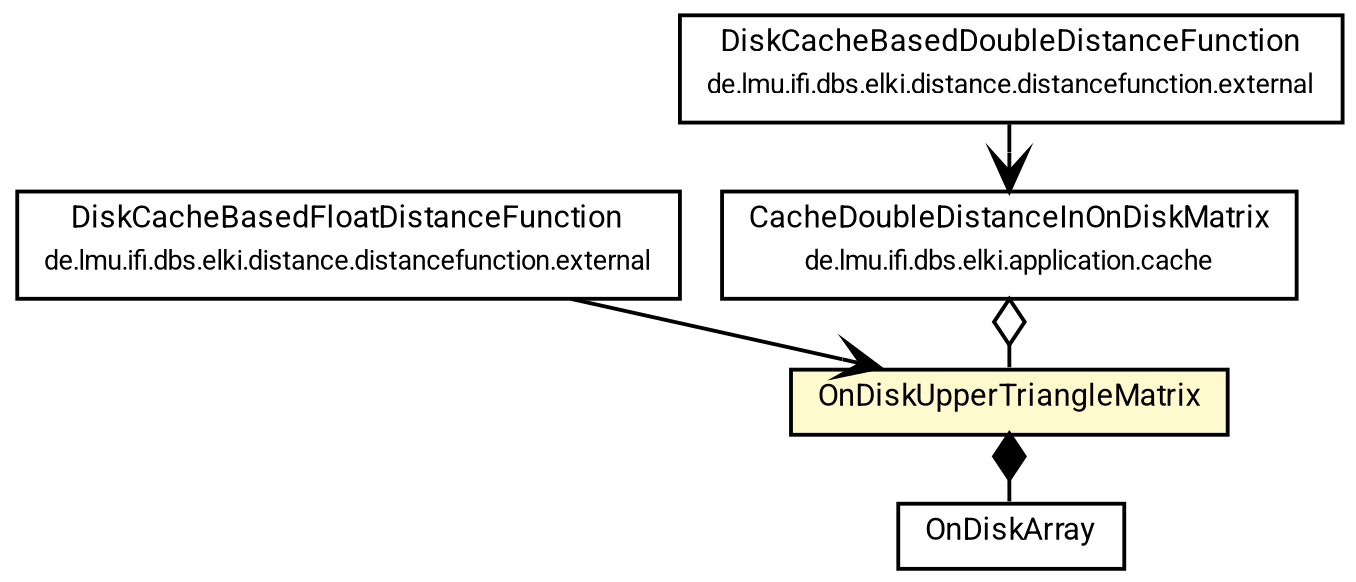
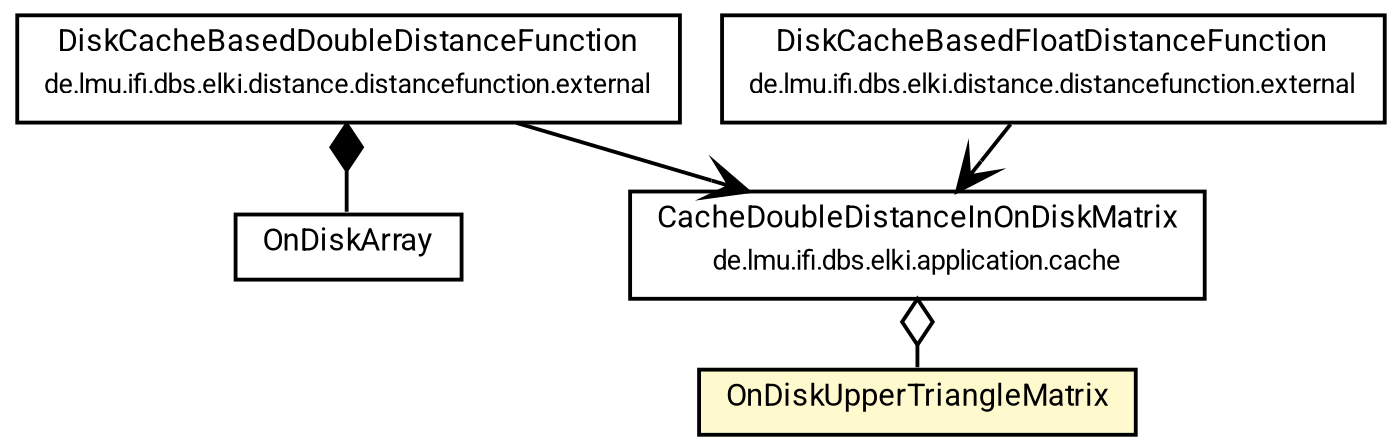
  digraph {
    fontname="Noto Sans"
    nodesep=0.15
    rankdir=TB
    ranksep=0.25
    node [fontcolor=black fontname="Noto Sans" fontsize=8 margin=0 shape=plaintext]
    edge [arrowhead=none color=black fontname="Noto Sans" fontsize=7 labelfontname=Roboto labelfontsize=7 weight=1]
    n1 [height=0 label=<<table title="de.lmu.ifi.dbs.elki.persistent.OnDiskArray" border="0" cellborder="1" cellspacing="0" cellpadding="2" href="OnDiskArray.html" target="_parent"> 		<tr><td><table border="0" cellspacing="0" cellpadding="1"> 		<tr><td align="center" balign="center"> <font face="Roboto">OnDiskArray</font> </td></tr> 		</table></td></tr> 		</table>> width=0]
    n2 [height=0 label=<<table title="de.lmu.ifi.dbs.elki.persistent.OnDiskUpperTriangleMatrix" border="0" cellborder="1" cellspacing="0" cellpadding="2" bgcolor="lemonChiffon" href="OnDiskUpperTriangleMatrix.html" target="_parent"> 		<tr><td><table border="0" cellspacing="0" cellpadding="1"> 		<tr><td align="center" balign="center"> <font face="Roboto">OnDiskUpperTriangleMatrix</font> </td></tr> 		</table></td></tr> 		</table>> width=0]
    n3 [height=0 label=<<table title="de.lmu.ifi.dbs.elki.distance.distancefunction.external.DiskCacheBasedFloatDistanceFunction" border="0" cellborder="1" cellspacing="0" cellpadding="2" href="../distance/distancefunction/external/DiskCacheBasedFloatDistanceFunction.html" target="_parent"> 		<tr><td><table border="0" cellspacing="0" cellpadding="1"> 		<tr><td align="center" balign="center"> <font face="Roboto">DiskCacheBasedFloatDistanceFunction</font> </td></tr> 		<tr><td align="center" balign="center"> <font face="Roboto" point-size="7.0">de.lmu.ifi.dbs.elki.distance.distancefunction.external</font> </td></tr> 		</table></td></tr> 		</table>> width=0]
    n4 [height=0 label=<<table title="de.lmu.ifi.dbs.elki.distance.distancefunction.external.DiskCacheBasedDoubleDistanceFunction" border="0" cellborder="1" cellspacing="0" cellpadding="2" href="../distance/distancefunction/external/DiskCacheBasedDoubleDistanceFunction.html" target="_parent"> 		<tr><td><table border="0" cellspacing="0" cellpadding="1"> 		<tr><td align="center" balign="center"> <font face="Roboto">DiskCacheBasedDoubleDistanceFunction</font> </td></tr> 		<tr><td align="center" balign="center"> <font face="Roboto" point-size="7.0">de.lmu.ifi.dbs.elki.distance.distancefunction.external</font> </td></tr> 		</table></td></tr> 		</table>> width=0]
    n5 [height=0 label=<<table title="de.lmu.ifi.dbs.elki.application.cache.CacheDoubleDistanceInOnDiskMatrix" border="0" cellborder="1" cellspacing="0" cellpadding="2" href="../application/cache/CacheDoubleDistanceInOnDiskMatrix.html" target="_parent"> 		<tr><td><table border="0" cellspacing="0" cellpadding="1"> 		<tr><td align="center" balign="center"> <font face="Roboto">CacheDoubleDistanceInOnDiskMatrix</font> </td></tr> 		<tr><td align="center" balign="center"> <font face="Roboto" point-size="7.0">de.lmu.ifi.dbs.elki.application.cache</font> </td></tr> 		</table></td></tr> 		</table>> width=0]
-   n2 -> n1 [arrowtail=diamond dir=back weight=6]
-   n3 -> n2 [arrowhead=open]
+   n4 -> n1 [arrowtail=diamond dir=back weight=6]
+   n3 -> n5 [arrowhead=open]
    n4 -> n5 [arrowhead=open]
    n5 -> n2 [arrowtail=ediamond dir=back weight=4]
  }
